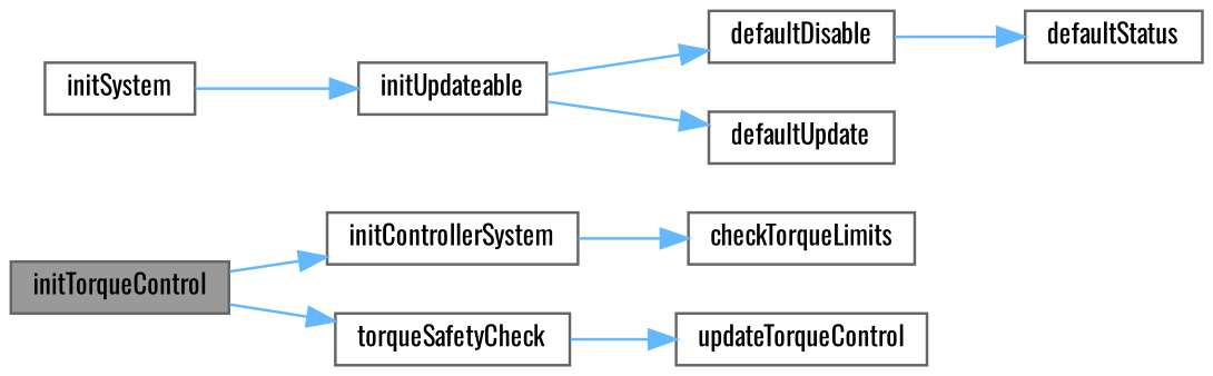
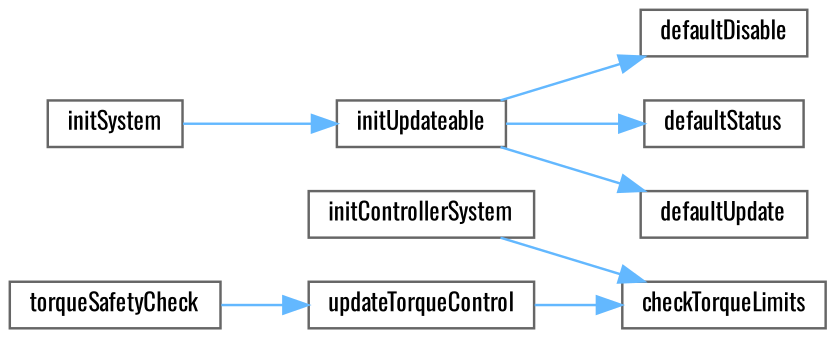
  digraph {
    fontname=Oswald
    rankdir=LR
    node [color=grey40 fillcolor=white fontname=Oswald fontsize=10 shape=box style=filled]
    edge [color=steelblue1 fontname=Oswald fontsize=10 labelfontname=Helvetica labelfontsize=10 style=solid]
-   n1 [color=gray40 fillcolor=grey60 fontcolor=black height=0.2 label=initTorqueControl width=0.4]
    n2 [height=0.2 label=initControllerSystem width=0.4]
    n3 [height=0.2 label=torqueSafetyCheck width=0.4]
    n4 [height=0.2 label=checkTorqueLimits width=0.4]
    n5 [height=0.2 label=updateTorqueControl width=0.4]
    n6 [height=0.2 label=initSystem width=0.4]
    n7 [height=0.2 label=initUpdateable width=0.4]
    n8 [height=0.2 label=defaultDisable width=0.4]
    n9 [height=0.2 label=defaultStatus width=0.4]
    n10 [height=0.2 label=defaultUpdate width=0.4]
-   n1 -> n2
-   n1 -> n3
    n2 -> n4
    n3 -> n5
+   n5 -> n4
    n6 -> n7
    n7 -> n8
-   n8 -> n9
+   n7 -> n9
    n7 -> n10
  }
